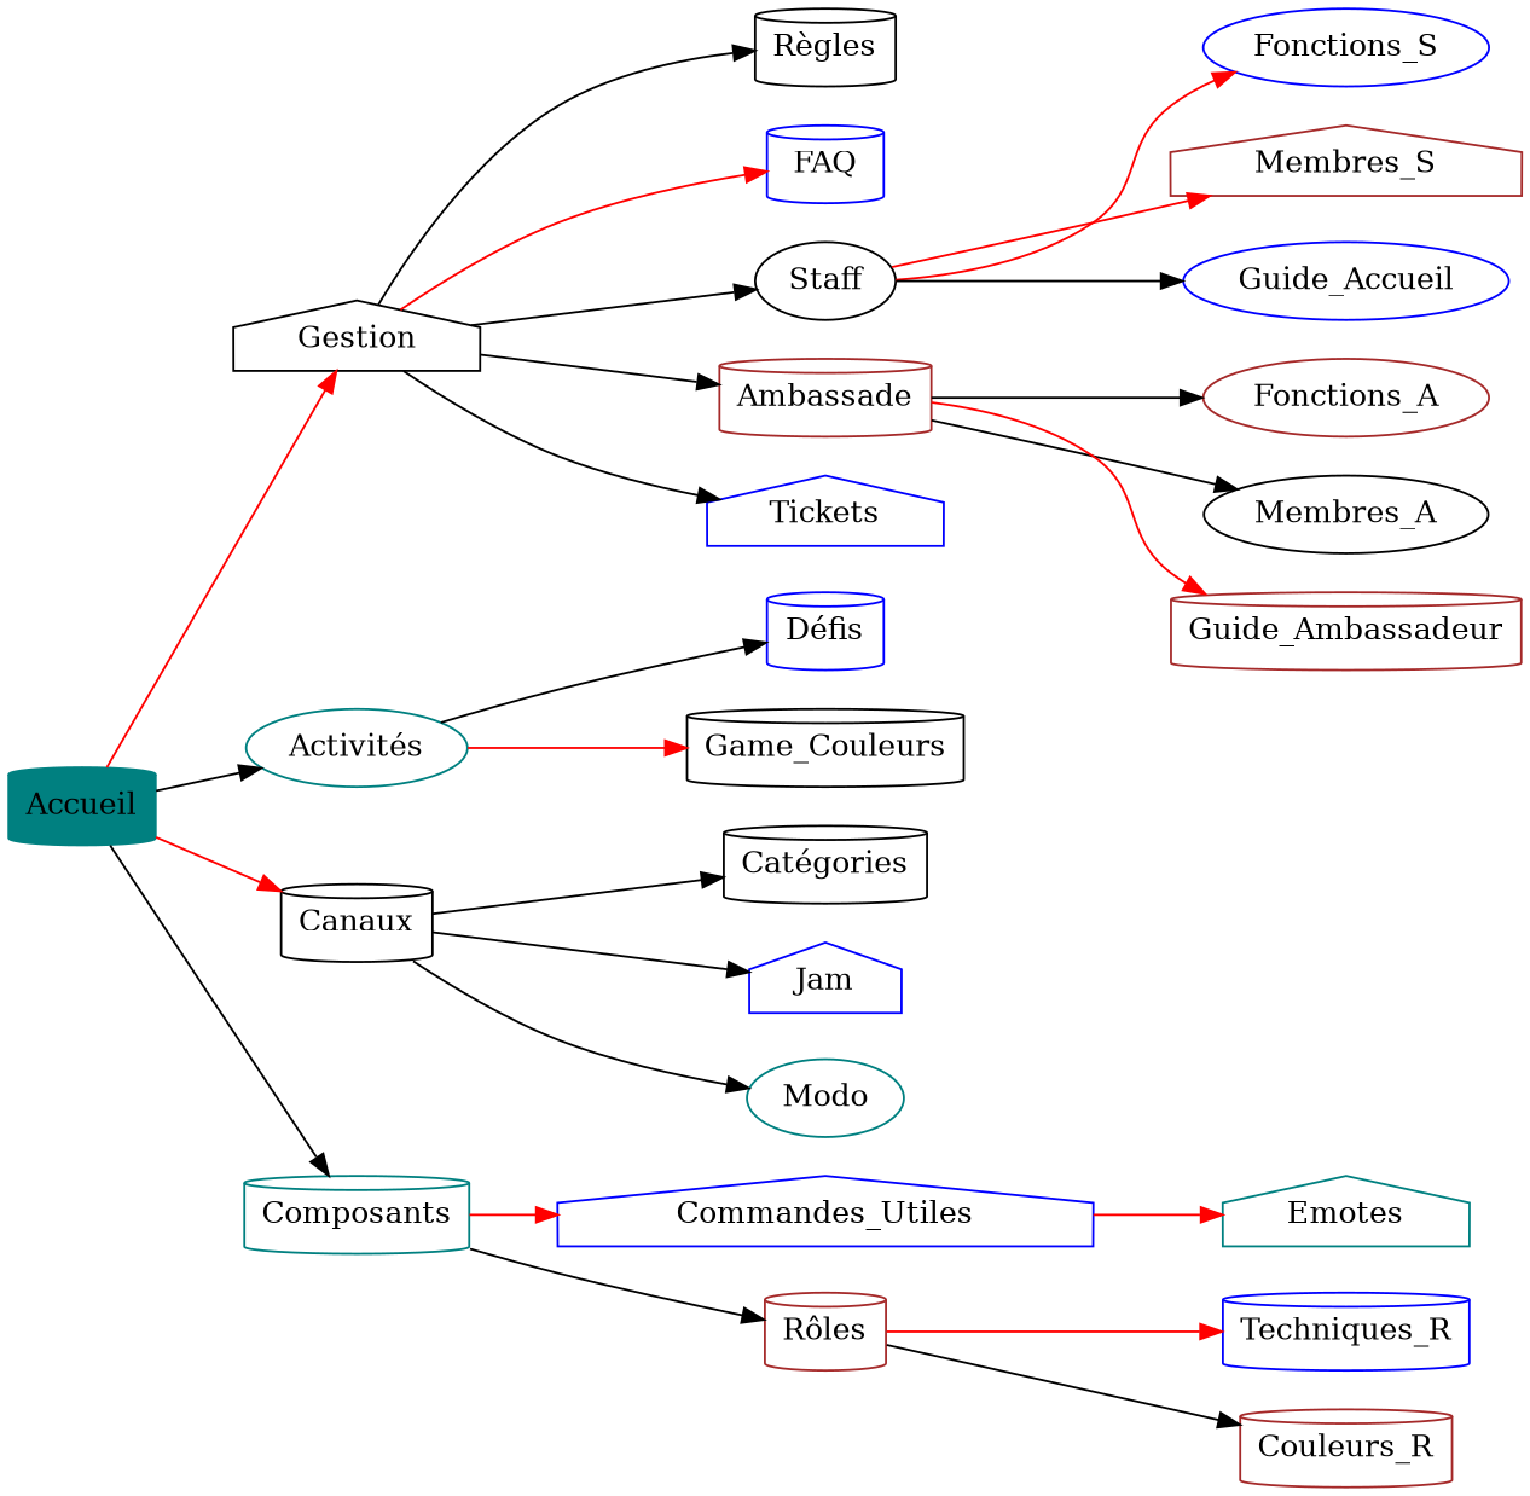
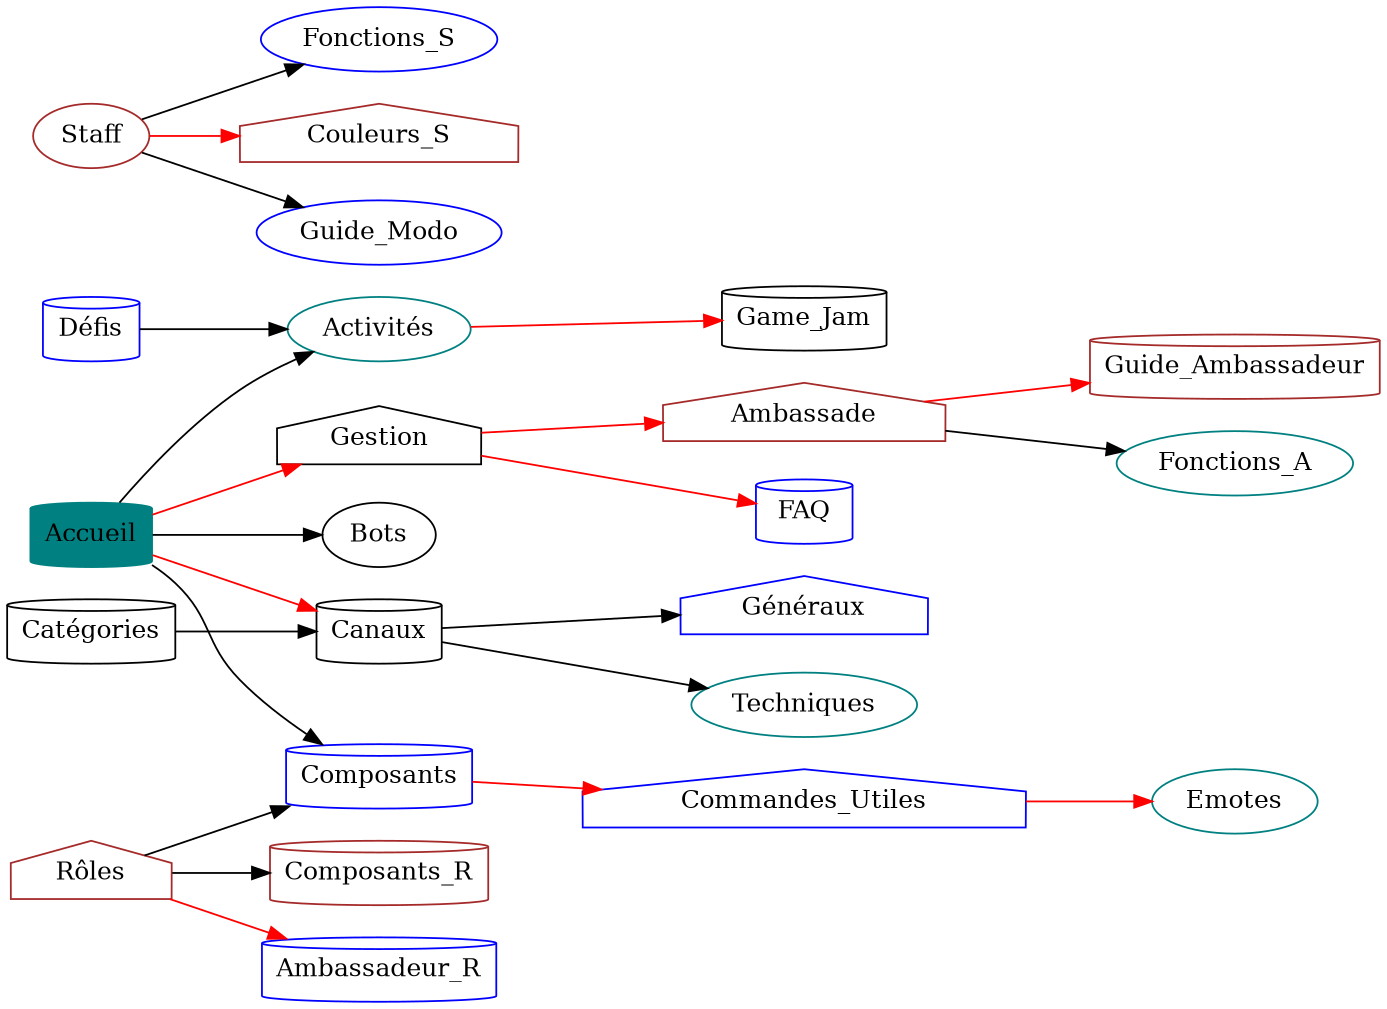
  digraph {
    rankdir=LR
    node [color=blue shape=cylinder]
    edge [color=black]
    Accueil [color=teal style=filled]
    Gestion [color=black shape=house]
    "Activités" [color=teal shape=ellipse]
+   Bots [color=black shape=ellipse]
    Canaux [color=black]
-   Composants [color=teal]
-   "Règles" [color=black]
+   Composants
    FAQ
-   Staff [color=black shape=ellipse]
-   Ambassade [color=brown]
-   Tickets [shape=house]
+   Staff [color=brown shape=ellipse]
+   Ambassade [color=brown shape=house]
    "Défis"
-   Game_Jam [color=black label=Game_Couleurs]
+   Game_Jam [color=black]
    "Catégories" [color=black]
-   "Généraux" [shape=house label=Jam]
-   Techniques [color=teal shape=ellipse label=Modo]
+   "Généraux" [shape=house]
+   Techniques [color=teal shape=ellipse]
    Commandes_Utiles [shape=house]
-   "Rôles" [color=brown]
+   "Rôles" [color=brown shape=house]
    Fonctions_S [shape=ellipse]
-   Membres_S [color=brown shape=house]
-   Guide_Modo [shape=ellipse label=Guide_Accueil]
-   Fonctions_A [color=brown shape=ellipse]
-   Membres_A [color=black shape=ellipse]
+   Membres_S [color=brown shape=house label=Couleurs_S]
+   Guide_Modo [shape=ellipse]
+   Fonctions_A [color=teal shape=ellipse]
    Guide_Ambassadeur [color=brown]
-   Emotes [color=teal shape=house]
-   Techniques_R
-   Couleurs_R [color=brown]
+   Emotes [color=teal shape=ellipse]
+   Techniques_R [label=Ambassadeur_R]
+   Couleurs_R [color=brown label=Composants_R]
    Accueil -> Gestion [color=red]
    Accueil -> "Activités"
+   Accueil -> Bots
    Accueil -> Canaux [color=red]
    Accueil -> Composants
-   Gestion -> "Règles"
    Gestion -> FAQ [color=red]
-   Gestion -> Staff
-   Gestion -> Ambassade
-   Gestion -> Tickets
-   "Activités" -> "Défis"
+   Gestion -> Ambassade [color=red]
+   "Défis" -> "Activités"
    "Activités" -> Game_Jam [color=red]
-   Canaux -> "Catégories"
+   "Catégories" -> Canaux
    Canaux -> "Généraux"
    Canaux -> Techniques
    Composants -> Commandes_Utiles [color=red]
-   Composants -> "Rôles"
-   Staff -> Fonctions_S [color=red]
+   "Rôles" -> Composants
+   Staff -> Fonctions_S
    Staff -> Membres_S [color=red]
    Staff -> Guide_Modo
    Ambassade -> Fonctions_A
-   Ambassade -> Membres_A
    Ambassade -> Guide_Ambassadeur [color=red]
    Commandes_Utiles -> Emotes [color=red]
    "Rôles" -> Techniques_R [color=red]
    "Rôles" -> Couleurs_R
  }
